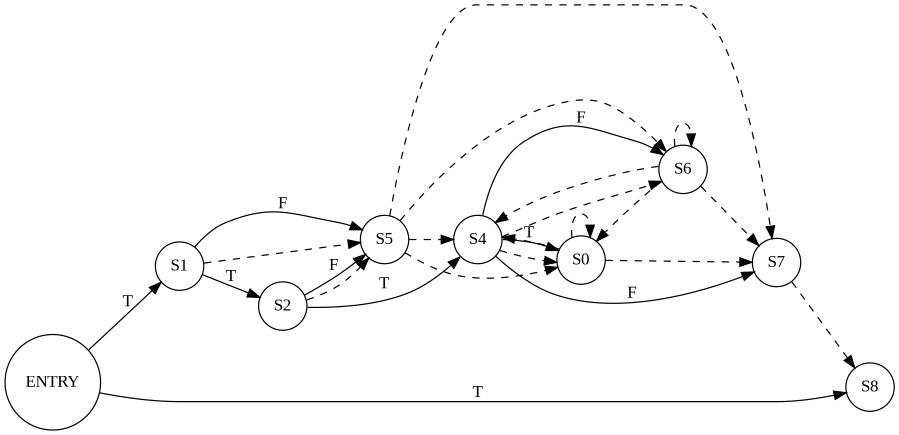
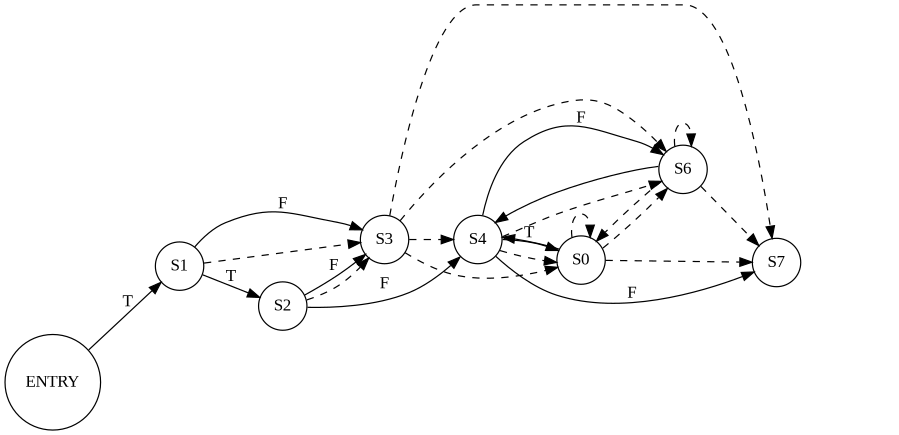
  digraph {
    fontname="Liberation Serif"
    rankdir=LR
    node [fontname="Liberation Serif" shape=circle]
    edge [fontname="Liberation Serif" style=dashed]
    n1 [label=ENTRY]
    n2 [label=S1]
-   n3 [label=S8]
    n4 [label=S2]
-   n5 [label=S5]
+   n5 [label=S3]
    n6 [label=S4]
    n7 [label=S7]
    n8 [label=S0]
    n9 [label=S6]
    n1 -> n2 [label=T style=""]
-   n1 -> n3 [label=T style=""]
    n2 -> n4 [label=T style=""]
    n2 -> n5 [label=F style=""]
    n2 -> n5
    n4 -> n5 [label=F style=""]
    n4 -> n5
-   n4 -> n6 [label=T style=""]
+   n4 -> n6 [label=F style=""]
    n5 -> n6
    n5 -> n7
    n5 -> n8
    n5 -> n9
    n6 -> n7 [label=F style=""]
    n6 -> n8 [label=T style=""]
    n6 -> n8
    n6 -> n9 [label=F style=""]
    n6 -> n9
-   n7 -> n3
-   n8 -> n6
+   n8 -> n6 [style=solid]
    n8 -> n7
    n8 -> n8
-   n9 -> n6
+   n8 -> n9
+   n9 -> n6 [style=solid]
    n9 -> n7
    n9 -> n8
    n9 -> n9
  }
